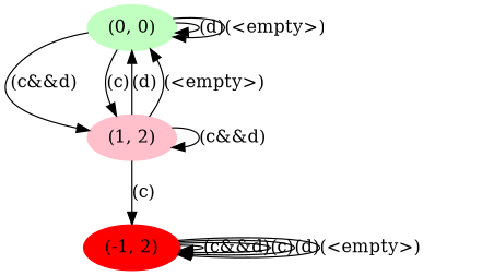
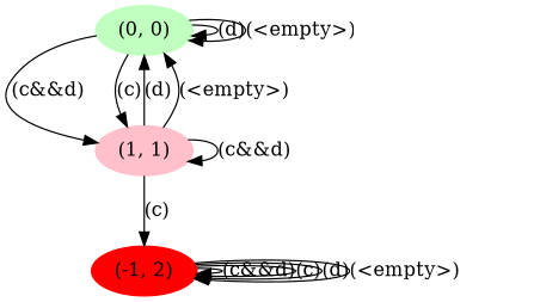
  digraph {
    node [style=filled]
    n1 [color=darkseagreen1 label="(0, 0)"]
-   n2 [color=pink label="(1, 2)"]
+   n2 [color=pink label="(1, 1)"]
    n3 [color=red label="(-1, 2)"]
    n1 -> n1 [label="(d)"]
    n1 -> n1 [label="(<empty>)"]
    n1 -> n2 [label="(c&&d)"]
    n1 -> n2 [label="(c)"]
    n2 -> n1 [label="(d)"]
    n2 -> n1 [label="(<empty>)"]
    n2 -> n2 [label="(c&&d)"]
    n2 -> n3 [label="(c)"]
    n3 -> n3 [label="(c&&d)"]
    n3 -> n3 [label="(c)"]
    n3 -> n3 [label="(d)"]
    n3 -> n3 [label="(<empty>)"]
  }
